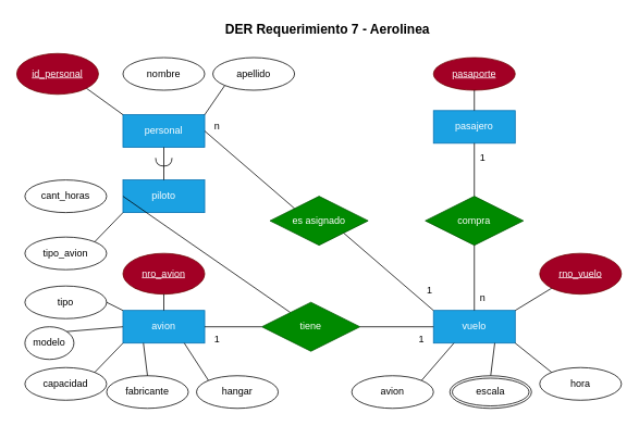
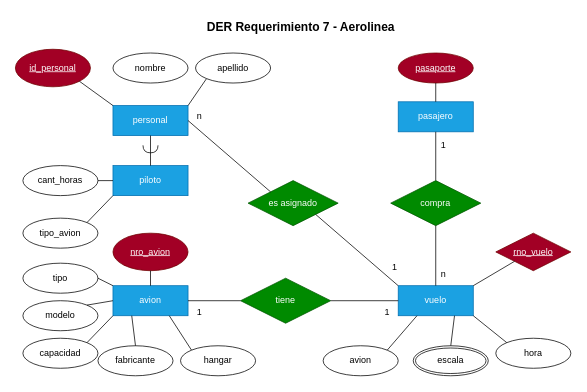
  <mxCell id="0" />
  <mxCell id="1" parent="0" />
  <mxCell id="2" value="pasajero" style="whiteSpace=wrap;html=1;align=center;fillColor=#1ba1e2;fontColor=#ffffff;strokeColor=#006EAF;" vertex="1" parent="1"><mxGeometry x="530" y="135" width="100" height="40" as="geometry" /></mxCell>
  <mxCell id="3" value="pasaporte" style="ellipse;whiteSpace=wrap;html=1;align=center;fontStyle=4;fillColor=#a20025;fontColor=#ffffff;strokeColor=#6F0000;" vertex="1" parent="1"><mxGeometry x="530" y="70" width="100" height="40" as="geometry" /></mxCell>
  <mxCell id="4" value="vuelo" style="whiteSpace=wrap;html=1;align=center;fillColor=#1ba1e2;fontColor=#ffffff;strokeColor=#006EAF;" vertex="1" parent="1"><mxGeometry x="530" y="380" width="100" height="40" as="geometry" /></mxCell>
- <mxCell id="5" value="rno_vuelo" style="ellipse;whiteSpace=wrap;html=1;align=center;fontStyle=4;fillColor=#a20025;fontColor=#ffffff;strokeColor=#6F0000;" vertex="1" parent="1"><mxGeometry x="660" y="310" width="100" height="50" as="geometry" /></mxCell>
+ <mxCell id="5" value="rno_vuelo" style="rhombus;whiteSpace=wrap;html=1;align=center;fontStyle=4;fillColor=#a20025;fontColor=#ffffff;strokeColor=#6F0000;" vertex="1" parent="1"><mxGeometry x="660" y="310" width="100" height="50" as="geometry" /></mxCell>
  <mxCell id="6" value="hora" style="ellipse;whiteSpace=wrap;html=1;align=center;" vertex="1" parent="1"><mxGeometry x="660" y="450" width="100" height="40" as="geometry" /></mxCell>
  <mxCell id="7" value="escala&lt;span style=&quot;color: rgba(0, 0, 0, 0); font-family: monospace; font-size: 0px; text-align: start; text-wrap: nowrap;&quot;&gt;%3CmxGraphModel%3E%3Croot%3E%3CmxCell%20id%3D%220%22%2F%3E%3CmxCell%20id%3D%221%22%20parent%3D%220%22%2F%3E%3CmxCell%20id%3D%222%22%20value%3D%22fecha%22%20style%3D%22ellipse%3BwhiteSpace%3Dwrap%3Bhtml%3D1%3Balign%3Dcenter%3B%22%20vertex%3D%221%22%20parent%3D%221%22%3E%3CmxGeometry%20x%3D%22580%22%20y%3D%22125%22%20width%3D%22100%22%20height%3D%2240%22%20as%3D%22geometry%22%2F%3E%3C%2FmxCell%3E%3C%2Froot%3E%3C%2FmxGraphModel%3E&lt;/span&gt;" style="ellipse;shape=doubleEllipse;margin=3;whiteSpace=wrap;html=1;align=center;" vertex="1" parent="1"><mxGeometry x="550" y="460" width="100" height="40" as="geometry" /></mxCell>
  <mxCell id="8" value="avion" style="ellipse;whiteSpace=wrap;html=1;align=center;" vertex="1" parent="1"><mxGeometry x="430" y="460" width="100" height="40" as="geometry" /></mxCell>
  <mxCell id="9" value="avion" style="whiteSpace=wrap;html=1;align=center;fillColor=#1ba1e2;fontColor=#ffffff;strokeColor=#006EAF;" vertex="1" parent="1"><mxGeometry x="150" y="380" width="100" height="40" as="geometry" /></mxCell>
  <mxCell id="10" value="nro_avion" style="ellipse;whiteSpace=wrap;html=1;align=center;fontStyle=4;fillColor=#a20025;fontColor=#ffffff;strokeColor=#6F0000;" vertex="1" parent="1"><mxGeometry x="150" y="310" width="100" height="50" as="geometry" /></mxCell>
- <mxCell id="11" value="modelo" style="ellipse;whiteSpace=wrap;html=1;align=center;" vertex="1" parent="1"><mxGeometry x="30" y="400" width="60" height="40" as="geometry" /></mxCell>
+ <mxCell id="11" value="modelo" style="ellipse;whiteSpace=wrap;html=1;align=center;" vertex="1" parent="1"><mxGeometry x="30" y="400" width="100" height="40" as="geometry" /></mxCell>
  <mxCell id="12" value="fabricante" style="ellipse;whiteSpace=wrap;html=1;align=center;" vertex="1" parent="1"><mxGeometry x="130" y="460" width="100" height="40" as="geometry" /></mxCell>
  <mxCell id="13" value="capacidad" style="ellipse;whiteSpace=wrap;html=1;align=center;" vertex="1" parent="1"><mxGeometry x="30" y="450" width="100" height="40" as="geometry" /></mxCell>
  <mxCell id="14" value="hangar" style="ellipse;whiteSpace=wrap;html=1;align=center;" vertex="1" parent="1"><mxGeometry x="240" y="460" width="100" height="40" as="geometry" /></mxCell>
  <mxCell id="15" value="tipo" style="ellipse;whiteSpace=wrap;html=1;align=center;" vertex="1" parent="1"><mxGeometry x="30" y="350" width="100" height="40" as="geometry" /></mxCell>
  <mxCell id="16" value="personal" style="whiteSpace=wrap;html=1;align=center;fillColor=#1ba1e2;fontColor=#ffffff;strokeColor=#006EAF;" vertex="1" parent="1"><mxGeometry x="150" y="140" width="100" height="40" as="geometry" /></mxCell>
  <mxCell id="17" value="piloto" style="whiteSpace=wrap;html=1;align=center;fillColor=#1ba1e2;fontColor=#ffffff;strokeColor=#006EAF;" vertex="1" parent="1"><mxGeometry x="150" y="220" width="100" height="40" as="geometry" /></mxCell>
  <mxCell id="18" value="cant_horas" style="ellipse;whiteSpace=wrap;html=1;align=center;" vertex="1" parent="1"><mxGeometry x="30" y="220" width="100" height="40" as="geometry" /></mxCell>
  <mxCell id="19" value="id_personal" style="ellipse;whiteSpace=wrap;html=1;align=center;fontStyle=4;fillColor=#a20025;fontColor=#ffffff;strokeColor=#6F0000;" vertex="1" parent="1"><mxGeometry x="20" y="65" width="100" height="50" as="geometry" /></mxCell>
  <mxCell id="20" value="nombre" style="ellipse;whiteSpace=wrap;html=1;align=center;" vertex="1" parent="1"><mxGeometry x="150" y="70" width="100" height="40" as="geometry" /></mxCell>
  <mxCell id="21" value="tipo_avion" style="ellipse;whiteSpace=wrap;html=1;align=center;" vertex="1" parent="1"><mxGeometry x="30" y="290" width="100" height="40" as="geometry" /></mxCell>
  <mxCell id="22" value="" style="endArrow=none;html=1;rounded=0;exitX=1;exitY=1;exitDx=0;exitDy=0;entryX=0;entryY=0;entryDx=0;entryDy=0;" edge="1" parent="1" source="19" target="16"><mxGeometry relative="1" as="geometry"><mxPoint x="310" y="380" as="sourcePoint" /><mxPoint x="470" y="380" as="targetPoint" /></mxGeometry></mxCell>
- <mxCell id="23" value="" style="endArrow=none;html=1;rounded=0;exitX=0;exitY=0.5;exitDx=0;exitDy=0;" edge="1" parent="1" source="17" target="38"><mxGeometry relative="1" as="geometry"><mxPoint x="70" y="459" as="sourcePoint" /><mxPoint x="230" y="459" as="targetPoint" /></mxGeometry></mxCell>
+ <mxCell id="23" value="" style="endArrow=none;html=1;rounded=0;exitX=0;exitY=0.5;exitDx=0;exitDy=0;entryX=1;entryY=0.5;entryDx=0;entryDy=0;" edge="1" parent="1" source="17" target="18"><mxGeometry relative="1" as="geometry"><mxPoint x="70" y="459" as="sourcePoint" /><mxPoint x="230" y="459" as="targetPoint" /></mxGeometry></mxCell>
  <mxCell id="24" value="" style="endArrow=none;html=1;rounded=0;exitX=0;exitY=1;exitDx=0;exitDy=0;entryX=1;entryY=0;entryDx=0;entryDy=0;" edge="1" parent="1" source="17" target="21"><mxGeometry relative="1" as="geometry"><mxPoint x="80" y="469" as="sourcePoint" /><mxPoint x="240" y="469" as="targetPoint" /></mxGeometry></mxCell>
  <mxCell id="25" value="" style="endArrow=none;html=1;rounded=0;exitX=0.5;exitY=1;exitDx=0;exitDy=0;entryX=0.5;entryY=0;entryDx=0;entryDy=0;" edge="1" parent="1" source="3" target="2"><mxGeometry relative="1" as="geometry"><mxPoint x="740" y="635" as="sourcePoint" /><mxPoint x="900" y="635" as="targetPoint" /></mxGeometry></mxCell>
  <mxCell id="26" value="" style="endArrow=none;html=1;rounded=0;exitX=0.5;exitY=0;exitDx=0;exitDy=0;entryX=0.5;entryY=1;entryDx=0;entryDy=0;" edge="1" parent="1" source="27" target="2"><mxGeometry relative="1" as="geometry"><mxPoint x="690" y="115" as="sourcePoint" /><mxPoint x="900" y="635" as="targetPoint" /></mxGeometry></mxCell>
  <mxCell id="27" value="compra" style="shape=rhombus;perimeter=rhombusPerimeter;whiteSpace=wrap;html=1;align=center;fillColor=#008a00;fontColor=#ffffff;strokeColor=#005700;" vertex="1" parent="1"><mxGeometry x="520" y="240" width="120" height="60" as="geometry" /></mxCell>
  <mxCell id="28" value="" style="endArrow=none;html=1;rounded=0;exitX=0.5;exitY=1;exitDx=0;exitDy=0;entryX=0.5;entryY=0;entryDx=0;entryDy=0;" edge="1" parent="1" source="27" target="4"><mxGeometry relative="1" as="geometry"><mxPoint x="540" y="640" as="sourcePoint" /><mxPoint x="700" y="640" as="targetPoint" /></mxGeometry></mxCell>
  <mxCell id="29" value="1" style="text;html=1;align=center;verticalAlign=middle;resizable=0;points=[];autosize=1;strokeColor=none;fillColor=none;" vertex="1" parent="1"><mxGeometry x="575" y="178" width="30" height="30" as="geometry" /></mxCell>
  <mxCell id="30" value="n" style="text;html=1;align=center;verticalAlign=middle;resizable=0;points=[];autosize=1;strokeColor=none;fillColor=none;" vertex="1" parent="1"><mxGeometry x="575" y="350" width="30" height="30" as="geometry" /></mxCell>
  <mxCell id="31" value="" style="endArrow=none;html=1;rounded=0;exitX=0;exitY=1;exitDx=0;exitDy=0;entryX=1;entryY=0;entryDx=0;entryDy=0;" edge="1" parent="1" source="5" target="4"><mxGeometry relative="1" as="geometry"><mxPoint x="540" y="640" as="sourcePoint" /><mxPoint x="700" y="640" as="targetPoint" /></mxGeometry></mxCell>
  <mxCell id="32" value="" style="endArrow=none;html=1;rounded=0;exitX=1;exitY=1;exitDx=0;exitDy=0;entryX=0;entryY=0;entryDx=0;entryDy=0;" edge="1" parent="1" source="4" target="6"><mxGeometry relative="1" as="geometry"><mxPoint x="560" y="660" as="sourcePoint" /><mxPoint x="720" y="660" as="targetPoint" /></mxGeometry></mxCell>
  <mxCell id="33" value="" style="endArrow=none;html=1;rounded=0;exitX=0.75;exitY=1;exitDx=0;exitDy=0;entryX=0.5;entryY=0;entryDx=0;entryDy=0;" edge="1" parent="1" source="4" target="7"><mxGeometry relative="1" as="geometry"><mxPoint x="570" y="670" as="sourcePoint" /><mxPoint x="730" y="670" as="targetPoint" /></mxGeometry></mxCell>
  <mxCell id="34" value="" style="endArrow=none;html=1;rounded=0;exitX=0.25;exitY=1;exitDx=0;exitDy=0;entryX=1;entryY=0;entryDx=0;entryDy=0;" edge="1" parent="1" source="4" target="8"><mxGeometry relative="1" as="geometry"><mxPoint x="580" y="680" as="sourcePoint" /><mxPoint x="740" y="680" as="targetPoint" /></mxGeometry></mxCell>
  <mxCell id="35" value="es asignado" style="shape=rhombus;perimeter=rhombusPerimeter;whiteSpace=wrap;html=1;align=center;fillColor=#008a00;fontColor=#ffffff;strokeColor=#005700;" vertex="1" parent="1"><mxGeometry x="330" y="240" width="120" height="60" as="geometry" /></mxCell>
  <mxCell id="36" value="" style="endArrow=none;html=1;rounded=0;exitX=1;exitY=1;exitDx=0;exitDy=0;entryX=0;entryY=0;entryDx=0;entryDy=0;" edge="1" parent="1" source="35" target="4"><mxGeometry relative="1" as="geometry"><mxPoint x="610" y="640" as="sourcePoint" /><mxPoint x="770" y="640" as="targetPoint" /></mxGeometry></mxCell>
  <mxCell id="37" value="" style="endArrow=none;html=1;rounded=0;exitX=1;exitY=0.5;exitDx=0;exitDy=0;entryX=0;entryY=0;entryDx=0;entryDy=0;" edge="1" parent="1" source="16" target="35"><mxGeometry relative="1" as="geometry"><mxPoint x="620" y="650" as="sourcePoint" /><mxPoint x="780" y="650" as="targetPoint" /></mxGeometry></mxCell>
  <mxCell id="38" value="tiene" style="shape=rhombus;perimeter=rhombusPerimeter;whiteSpace=wrap;html=1;align=center;fillColor=#008a00;fontColor=#ffffff;strokeColor=#005700;" vertex="1" parent="1"><mxGeometry x="320" y="370" width="120" height="60" as="geometry" /></mxCell>
  <mxCell id="39" value="" style="endArrow=none;html=1;rounded=0;exitX=1;exitY=0.5;exitDx=0;exitDy=0;entryX=0;entryY=0.5;entryDx=0;entryDy=0;" edge="1" parent="1" source="38" target="4"><mxGeometry relative="1" as="geometry"><mxPoint x="610" y="640" as="sourcePoint" /><mxPoint x="770" y="640" as="targetPoint" /></mxGeometry></mxCell>
  <mxCell id="40" value="" style="endArrow=none;html=1;rounded=0;exitX=1;exitY=0.5;exitDx=0;exitDy=0;entryX=0;entryY=0.5;entryDx=0;entryDy=0;" edge="1" parent="1" source="9" target="38"><mxGeometry relative="1" as="geometry"><mxPoint x="610" y="640" as="sourcePoint" /><mxPoint x="770" y="640" as="targetPoint" /></mxGeometry></mxCell>
  <mxCell id="41" value="1" style="text;html=1;align=center;verticalAlign=middle;resizable=0;points=[];autosize=1;strokeColor=none;fillColor=none;" vertex="1" parent="1"><mxGeometry x="500" y="400" width="30" height="30" as="geometry" /></mxCell>
  <mxCell id="42" value="1" style="text;html=1;align=center;verticalAlign=middle;resizable=0;points=[];autosize=1;strokeColor=none;fillColor=none;" vertex="1" parent="1"><mxGeometry x="250" y="400" width="30" height="30" as="geometry" /></mxCell>
  <mxCell id="43" value="" style="endArrow=none;html=1;rounded=0;exitX=0.5;exitY=1;exitDx=0;exitDy=0;entryX=0.5;entryY=0;entryDx=0;entryDy=0;" edge="1" parent="1" source="10" target="9"><mxGeometry relative="1" as="geometry"><mxPoint x="610" y="640" as="sourcePoint" /><mxPoint x="770" y="640" as="targetPoint" /></mxGeometry></mxCell>
  <mxCell id="44" value="" style="endArrow=none;html=1;rounded=0;exitX=1;exitY=0.5;exitDx=0;exitDy=0;entryX=0;entryY=0;entryDx=0;entryDy=0;" edge="1" parent="1" source="15" target="9"><mxGeometry relative="1" as="geometry"><mxPoint x="610" y="640" as="sourcePoint" /><mxPoint x="770" y="640" as="targetPoint" /></mxGeometry></mxCell>
  <mxCell id="45" value="" style="endArrow=none;html=1;rounded=0;exitX=1;exitY=0;exitDx=0;exitDy=0;entryX=0;entryY=0.5;entryDx=0;entryDy=0;" edge="1" parent="1" source="11" target="9"><mxGeometry relative="1" as="geometry"><mxPoint x="620" y="650" as="sourcePoint" /><mxPoint x="780" y="650" as="targetPoint" /></mxGeometry></mxCell>
  <mxCell id="46" value="" style="endArrow=none;html=1;rounded=0;exitX=1;exitY=0;exitDx=0;exitDy=0;entryX=0;entryY=1;entryDx=0;entryDy=0;" edge="1" parent="1" source="13" target="9"><mxGeometry relative="1" as="geometry"><mxPoint x="630" y="660" as="sourcePoint" /><mxPoint x="790" y="660" as="targetPoint" /></mxGeometry></mxCell>
  <mxCell id="47" value="" style="endArrow=none;html=1;rounded=0;exitX=0.5;exitY=0;exitDx=0;exitDy=0;entryX=0.25;entryY=1;entryDx=0;entryDy=0;" edge="1" parent="1" source="12" target="9"><mxGeometry relative="1" as="geometry"><mxPoint x="640" y="670" as="sourcePoint" /><mxPoint x="800" y="670" as="targetPoint" /></mxGeometry></mxCell>
  <mxCell id="48" value="" style="endArrow=none;html=1;rounded=0;exitX=0.75;exitY=1;exitDx=0;exitDy=0;entryX=0;entryY=0;entryDx=0;entryDy=0;" edge="1" parent="1" source="9" target="14"><mxGeometry relative="1" as="geometry"><mxPoint x="650" y="680" as="sourcePoint" /><mxPoint x="810" y="680" as="targetPoint" /></mxGeometry></mxCell>
  <mxCell id="49" value="n" style="text;html=1;align=center;verticalAlign=middle;resizable=0;points=[];autosize=1;strokeColor=none;fillColor=none;" vertex="1" parent="1"><mxGeometry x="250" y="140" width="30" height="30" as="geometry" /></mxCell>
  <mxCell id="50" value="1" style="text;html=1;align=center;verticalAlign=middle;resizable=0;points=[];autosize=1;strokeColor=none;fillColor=none;" vertex="1" parent="1"><mxGeometry x="510" y="340" width="30" height="30" as="geometry" /></mxCell>
  <mxCell id="51" value="apellido" style="ellipse;whiteSpace=wrap;html=1;align=center;" vertex="1" parent="1"><mxGeometry x="260" y="70" width="100" height="40" as="geometry" /></mxCell>
  <mxCell id="52" value="" style="endArrow=none;html=1;rounded=0;exitX=1;exitY=0;exitDx=0;exitDy=0;entryX=0;entryY=1;entryDx=0;entryDy=0;" edge="1" parent="1" source="16" target="51"><mxGeometry relative="1" as="geometry"><mxPoint x="610" y="640" as="sourcePoint" /><mxPoint x="770" y="640" as="targetPoint" /></mxGeometry></mxCell>
  <mxCell id="53" value="" style="endArrow=none;html=1;rounded=0;exitX=0.5;exitY=1;exitDx=0;exitDy=0;entryX=0.5;entryY=0;entryDx=0;entryDy=0;" edge="1" parent="1" source="16" target="17"><mxGeometry relative="1" as="geometry"><mxPoint x="400" y="380" as="sourcePoint" /><mxPoint x="560" y="380" as="targetPoint" /></mxGeometry></mxCell>
  <mxCell id="54" value="" style="shape=requiredInterface;html=1;verticalLabelPosition=bottom;sketch=0;rotation=90;" vertex="1" parent="1"><mxGeometry x="195" y="188" width="10" height="20" as="geometry" /></mxCell>
  <mxCell id="55" value="&lt;span style=&quot;color: rgba(0, 0, 0, 0); font-family: monospace; font-size: 0px; text-align: start;&quot;&gt;%3CmxGraphModel%3E%3Croot%3E%3CmxCell%20id%3D%220%22%2F%3E%3CmxCell%20id%3D%221%22%20parent%3D%220%22%2F%3E%3CmxCell%20id%3D%222%22%20value%3D%22%26lt%3Bb%26gt%3B%26lt%3Bfont%20style%3D%26quot%3Bfont-size%3A%2016px%3B%26quot%3B%26gt%3BDER%20Requerimiento%206%20-%20Empleados%20de%20una%20empresa%26lt%3B%2Ffont%26gt%3B%26lt%3B%2Fb%26gt%3B%22%20style%3D%22text%3Bhtml%3D1%3Balign%3Dcenter%3BverticalAlign%3Dmiddle%3Bresizable%3D0%3Bpoints%3D%5B%5D%3Bautosize%3D1%3BstrokeColor%3Dnone%3BfillColor%3Dnone%3B%22%20vertex%3D%221%22%20parent%3D%221%22%3E%3CmxGeometry%20x%3D%22170%22%20y%3D%22-20%22%20width%3D%22410%22%20height%3D%2230%22%20as%3D%22geometry%22%2F%3E%3C%2FmxCell%3E%3C%2Froot%3E%3C%2FmxGraphModel%3E&lt;/span&gt;" style="text;html=1;align=center;verticalAlign=middle;resizable=0;points=[];autosize=1;strokeColor=none;fillColor=none;" vertex="1" parent="1"><mxGeometry x="320" y="38" width="20" height="30" as="geometry" /></mxCell>
  <mxCell id="56" value="&lt;b&gt;&lt;font style=&quot;font-size: 16px;&quot;&gt;DER Requerimiento 7 - Aerolinea&lt;/font&gt;&lt;/b&gt;" style="text;html=1;align=center;verticalAlign=middle;resizable=0;points=[];autosize=1;strokeColor=none;fillColor=none;" vertex="1" parent="1"><mxGeometry x="265" y="20" width="270" height="30" as="geometry" /></mxCell>
